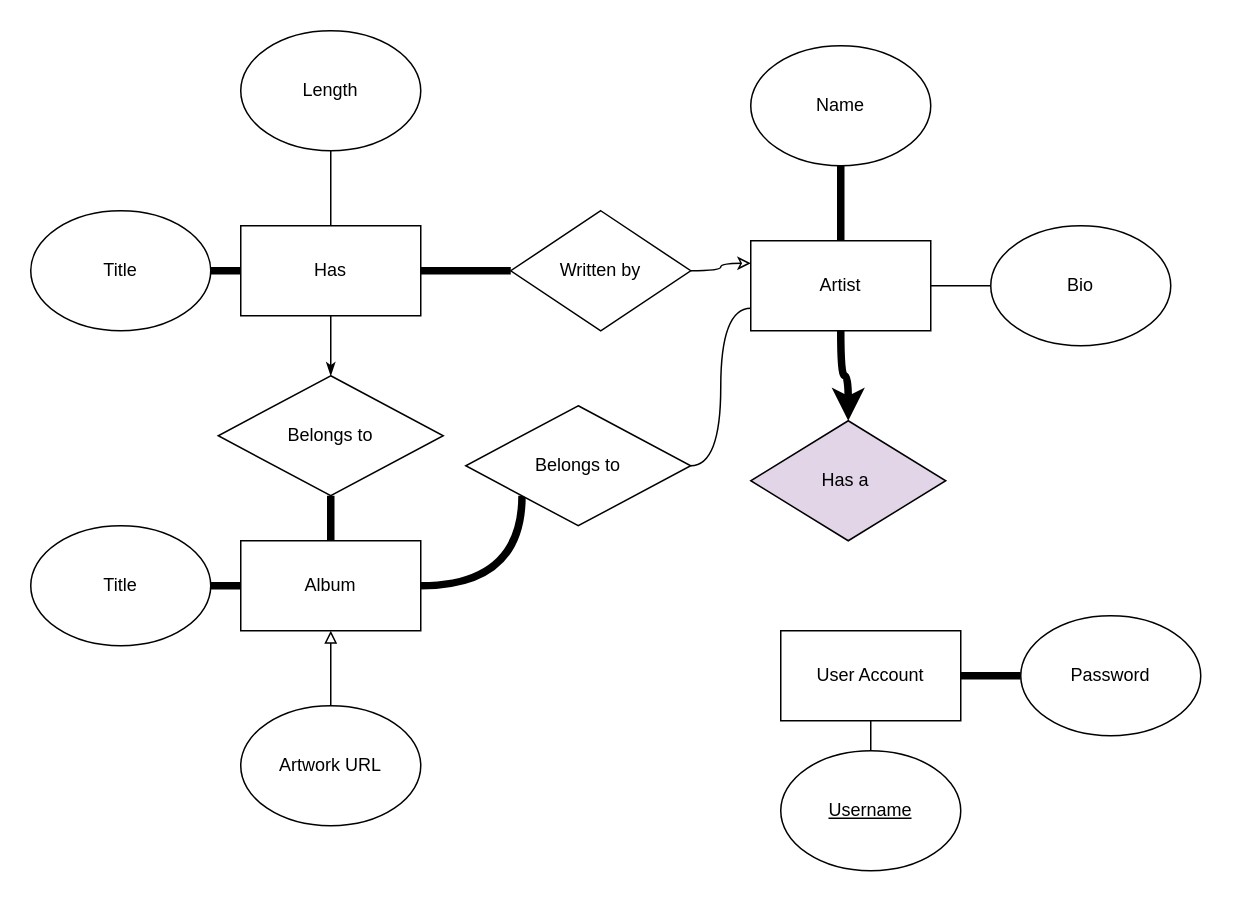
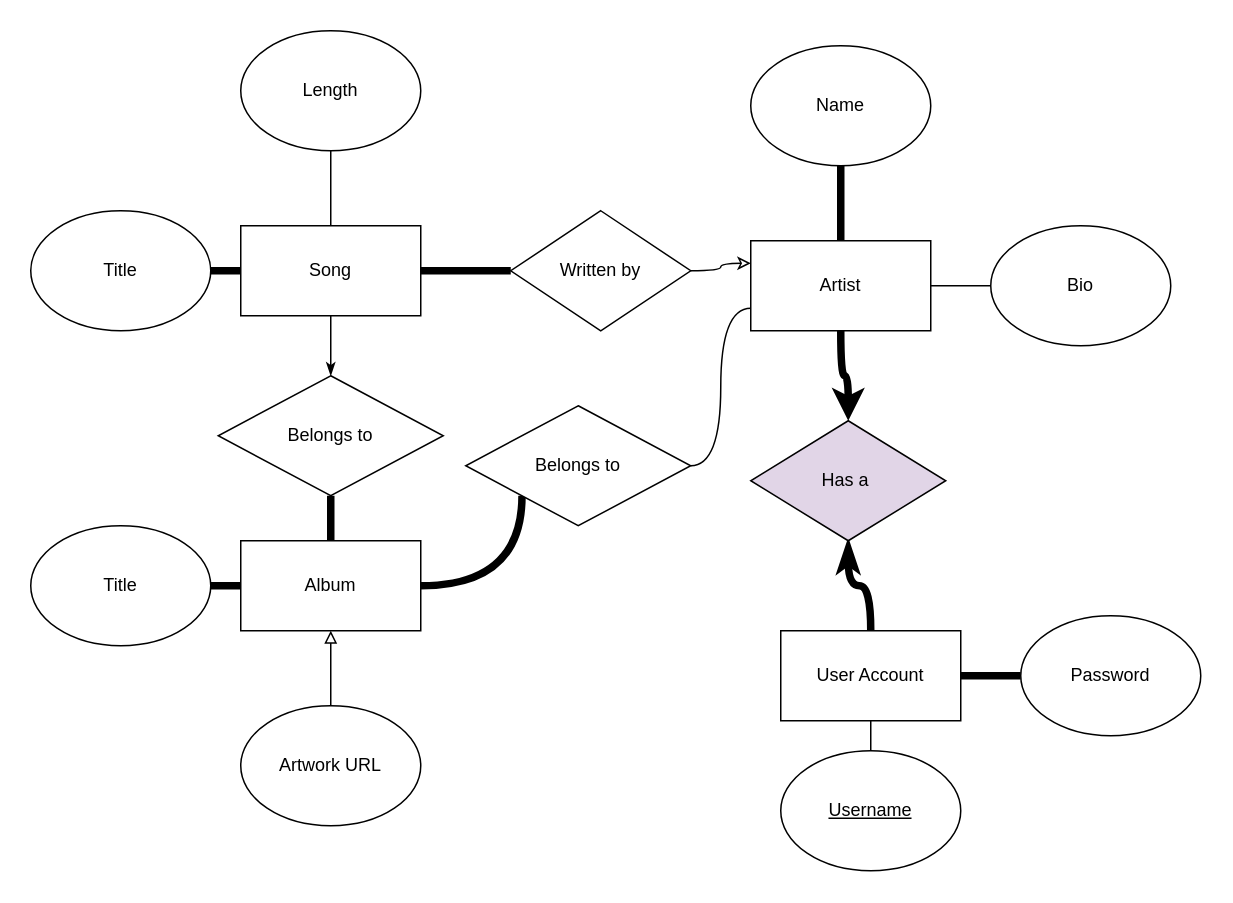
  <mxCell id="0" />
  <mxCell id="1" parent="0" />
  <mxCell id="2" value="" style="edgeStyle=orthogonalEdgeStyle;curved=1;orthogonalLoop=1;jettySize=auto;html=1;endArrow=none;endFill=0;strokeWidth=5;" edge="1" parent="1" source="4" target="31"><mxGeometry relative="1" as="geometry" /></mxCell>
  <mxCell id="3" style="edgeStyle=orthogonalEdgeStyle;curved=1;orthogonalLoop=1;jettySize=auto;html=1;entryX=0;entryY=1;entryDx=0;entryDy=0;startArrow=none;startFill=0;endArrow=none;endFill=0;strokeWidth=5;" edge="1" parent="1" source="4" target="33"><mxGeometry relative="1" as="geometry" /></mxCell>
  <mxCell id="4" value="Album" style="rounded=0;whiteSpace=wrap;html=1;" vertex="1" parent="1"><mxGeometry x="160" y="360" width="120" height="60" as="geometry" /></mxCell>
  <mxCell id="5" value="User Account" style="rounded=0;whiteSpace=wrap;html=1;" vertex="1" parent="1"><mxGeometry x="520" y="420" width="120" height="60" as="geometry" /></mxCell>
  <mxCell id="6" value="Artist" style="rounded=0;whiteSpace=wrap;html=1;" vertex="1" parent="1"><mxGeometry x="500" y="160" width="120" height="60" as="geometry" /></mxCell>
  <mxCell id="7" style="edgeStyle=orthogonalEdgeStyle;curved=1;orthogonalLoop=1;jettySize=auto;html=1;entryX=0;entryY=0.5;entryDx=0;entryDy=0;endArrow=none;endFill=0;strokeWidth=5;" edge="1" parent="1" source="8" target="29"><mxGeometry relative="1" as="geometry" /></mxCell>
- <mxCell id="8" value="Has" style="rounded=0;whiteSpace=wrap;html=1;" vertex="1" parent="1"><mxGeometry x="160" y="150" width="120" height="60" as="geometry" /></mxCell>
+ <mxCell id="8" value="Song" style="rounded=0;whiteSpace=wrap;html=1;" vertex="1" parent="1"><mxGeometry x="160" y="150" width="120" height="60" as="geometry" /></mxCell>
  <mxCell id="9" style="edgeStyle=orthogonalEdgeStyle;rounded=0;orthogonalLoop=1;jettySize=auto;html=1;endArrow=none;endFill=0;" edge="1" parent="1" source="10" target="5"><mxGeometry relative="1" as="geometry" /></mxCell>
  <mxCell id="10" value="&lt;u&gt;Username&lt;/u&gt;" style="ellipse;whiteSpace=wrap;html=1;" vertex="1" parent="1"><mxGeometry x="520" y="500" width="120" height="80" as="geometry" /></mxCell>
  <mxCell id="11" style="edgeStyle=orthogonalEdgeStyle;rounded=0;orthogonalLoop=1;jettySize=auto;html=1;entryX=1;entryY=0.5;entryDx=0;entryDy=0;endArrow=none;endFill=0;strokeWidth=5;" edge="1" parent="1" source="12" target="5"><mxGeometry relative="1" as="geometry" /></mxCell>
  <mxCell id="12" value="Password" style="ellipse;whiteSpace=wrap;html=1;" vertex="1" parent="1"><mxGeometry x="680" y="410" width="120" height="80" as="geometry" /></mxCell>
  <mxCell id="13" style="edgeStyle=orthogonalEdgeStyle;rounded=0;orthogonalLoop=1;jettySize=auto;html=1;endArrow=none;endFill=0;" edge="1" parent="1" source="14" target="6"><mxGeometry relative="1" as="geometry" /></mxCell>
  <mxCell id="14" value="Bio" style="ellipse;whiteSpace=wrap;html=1;" vertex="1" parent="1"><mxGeometry x="660" y="150" width="120" height="80" as="geometry" /></mxCell>
  <mxCell id="15" style="edgeStyle=orthogonalEdgeStyle;rounded=0;orthogonalLoop=1;jettySize=auto;html=1;entryX=0.5;entryY=0;entryDx=0;entryDy=0;endArrow=none;endFill=0;strokeWidth=5;" edge="1" parent="1" source="16" target="6"><mxGeometry relative="1" as="geometry" /></mxCell>
  <mxCell id="16" value="Name" style="ellipse;whiteSpace=wrap;html=1;" vertex="1" parent="1"><mxGeometry x="500" y="30" width="120" height="80" as="geometry" /></mxCell>
  <mxCell id="17" style="edgeStyle=orthogonalEdgeStyle;rounded=0;orthogonalLoop=1;jettySize=auto;html=1;endArrow=block;endFill=0;" edge="1" parent="1" source="18" target="4"><mxGeometry relative="1" as="geometry" /></mxCell>
  <mxCell id="18" value="Artwork URL" style="ellipse;whiteSpace=wrap;html=1;" vertex="1" parent="1"><mxGeometry x="160" y="470" width="120" height="80" as="geometry" /></mxCell>
  <mxCell id="19" style="edgeStyle=orthogonalEdgeStyle;rounded=0;orthogonalLoop=1;jettySize=auto;html=1;endArrow=none;endFill=0;strokeWidth=5;" edge="1" parent="1" source="20" target="4"><mxGeometry relative="1" as="geometry" /></mxCell>
  <mxCell id="20" value="Title" style="ellipse;whiteSpace=wrap;html=1;" vertex="1" parent="1"><mxGeometry x="20" y="350" width="120" height="80" as="geometry" /></mxCell>
  <mxCell id="21" style="edgeStyle=orthogonalEdgeStyle;rounded=0;orthogonalLoop=1;jettySize=auto;html=1;entryX=0;entryY=0.5;entryDx=0;entryDy=0;endArrow=none;endFill=0;strokeWidth=5;" edge="1" parent="1" source="22" target="8"><mxGeometry relative="1" as="geometry" /></mxCell>
  <mxCell id="22" value="Title" style="ellipse;whiteSpace=wrap;html=1;" vertex="1" parent="1"><mxGeometry x="20" y="140" width="120" height="80" as="geometry" /></mxCell>
  <mxCell id="23" style="edgeStyle=orthogonalEdgeStyle;rounded=0;orthogonalLoop=1;jettySize=auto;html=1;endArrow=none;endFill=0;" edge="1" parent="1" source="24" target="8"><mxGeometry relative="1" as="geometry" /></mxCell>
  <mxCell id="24" value="Length" style="ellipse;whiteSpace=wrap;html=1;" vertex="1" parent="1"><mxGeometry x="160" y="20" width="120" height="80" as="geometry" /></mxCell>
  <mxCell id="25" value="" style="edgeStyle=orthogonalEdgeStyle;curved=1;orthogonalLoop=1;jettySize=auto;html=1;endArrow=none;endFill=0;strokeWidth=5;startArrow=classic;startFill=1;" edge="1" parent="1" source="27" target="6"><mxGeometry relative="1" as="geometry" /></mxCell>
+ <mxCell id="26" value="" style="edgeStyle=orthogonalEdgeStyle;curved=1;orthogonalLoop=1;jettySize=auto;html=1;endArrow=none;endFill=0;strokeWidth=5;startArrow=classicThin;startFill=1;" edge="1" parent="1" source="27" target="5"><mxGeometry relative="1" as="geometry" /></mxCell>
  <mxCell id="27" value="Has a&amp;nbsp;" style="rhombus;whiteSpace=wrap;html=1;fillColor=#e1d5e7;" vertex="1" parent="1"><mxGeometry x="500" y="280" width="130" height="80" as="geometry" /></mxCell>
  <mxCell id="28" style="edgeStyle=orthogonalEdgeStyle;curved=1;orthogonalLoop=1;jettySize=auto;html=1;exitX=1;exitY=0.5;exitDx=0;exitDy=0;entryX=0;entryY=0.25;entryDx=0;entryDy=0;endArrow=classic;endFill=0;strokeWidth=1;" edge="1" parent="1" source="29" target="6"><mxGeometry relative="1" as="geometry" /></mxCell>
  <mxCell id="29" value="Written by" style="rhombus;whiteSpace=wrap;html=1;" vertex="1" parent="1"><mxGeometry x="340" y="140" width="120" height="80" as="geometry" /></mxCell>
  <mxCell id="30" value="" style="edgeStyle=orthogonalEdgeStyle;curved=1;orthogonalLoop=1;jettySize=auto;html=1;endArrow=none;endFill=0;strokeWidth=1;startArrow=classicThin;startFill=1;" edge="1" parent="1" source="31" target="8"><mxGeometry relative="1" as="geometry" /></mxCell>
  <mxCell id="31" value="Belongs to" style="rhombus;whiteSpace=wrap;html=1;" vertex="1" parent="1"><mxGeometry x="145" y="250" width="150" height="80" as="geometry" /></mxCell>
  <mxCell id="32" style="edgeStyle=orthogonalEdgeStyle;orthogonalLoop=1;jettySize=auto;html=1;entryX=0;entryY=0.75;entryDx=0;entryDy=0;startArrow=none;startFill=0;endArrow=none;endFill=0;strokeWidth=1;curved=1;" edge="1" parent="1" source="33" target="6"><mxGeometry relative="1" as="geometry" /></mxCell>
  <mxCell id="33" value="Belongs to" style="rhombus;whiteSpace=wrap;html=1;" vertex="1" parent="1"><mxGeometry x="310" y="270" width="150" height="80" as="geometry" /></mxCell>
